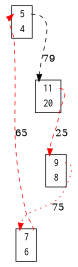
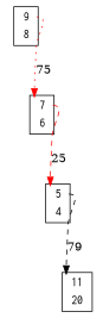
  digraph {
    node [color=black fillcolor=white fontname=Courier shape=plaintext style=filled]
    edge [color=red style=dashed]
    n1 [label=<<TABLE bgcolor = "white"> <TR><TD BORDER = "0" PORT = "port_0x7febb631fdc0_in"></TD><TD BORDER = "0" PORT = "port_">5</TD><TD BORDER = "0" PORT = "port_0x7febb631fdc0_out"></TD></TR> <TR><TD BORDER = "0" PORT = "port_0x7febb631fe50_out"></TD><TD BORDER = "0" PORT = "port_">4</TD><TD BORDER = "0" PORT = "port_0x7febb631fe50_in"></TD></TR> </TABLE>>]
    n2 [label=<<TABLE bgcolor = "white"> <TR><TD BORDER = "0" PORT = "port_0x7febb63a75e0_in"></TD><TD BORDER = "0" PORT = "port_">11</TD><TD BORDER = "0" PORT = "port_0x7febb63a75e0_out"></TD></TR> <TR><TD BORDER = "0" PORT = "port_0x7febb5816370_out"></TD><TD BORDER = "0" PORT = "port_">20</TD><TD BORDER = "0" PORT = "port_0x7febb5816370_in"></TD></TR> </TABLE>>]
    n3 [label=<<TABLE bgcolor = "white"> <TR><TD BORDER = "0" PORT = "port_0x7febb5410280_in"></TD><TD BORDER = "0" PORT = "port_">9</TD><TD BORDER = "0" PORT = "port_0x7febb5410280_out"></TD></TR> <TR><TD BORDER = "0" PORT = "port_0x7febb63a7160_out"></TD><TD BORDER = "0" PORT = "port_">8</TD><TD BORDER = "0" PORT = "port_0x7febb63a7160_in"></TD></TR> </TABLE>>]
    n4 [label=<<TABLE bgcolor = "white"> <TR><TD BORDER = "0" PORT = "port_0x7febb63a7430_in"></TD><TD BORDER = "0" PORT = "port_">7</TD><TD BORDER = "0" PORT = "port_0x7febb63a7430_out"></TD></TR> <TR><TD BORDER = "0" PORT = "port_0x7febb63a7760_out"></TD><TD BORDER = "0" PORT = "port_">6</TD><TD BORDER = "0" PORT = "port_0x7febb63a7760_in"></TD></TR> </TABLE>>]
    n1 -> n2 [color=black headport=port_0x7febb63a75e0_in label=79 tailport=port_0x7febb631fdc0_out]
-   n2 -> n3 [headport=port_0x7febb5410280_in label=25 tailport=port_0x7febb63a75e0_out]
    n3 -> n4 [headport=port_0x7febb63a7430_in label=75 style=dotted tailport=port_0x7febb5410280_out]
-   n4 -> n1 [headport=port_0x7febb631fdc0_in label=65 tailport=port_0x7febb63a7430_out]
+   n4 -> n1 [headport=port_0x7febb631fdc0_in label=25 tailport=port_0x7febb63a7430_out]
  }
